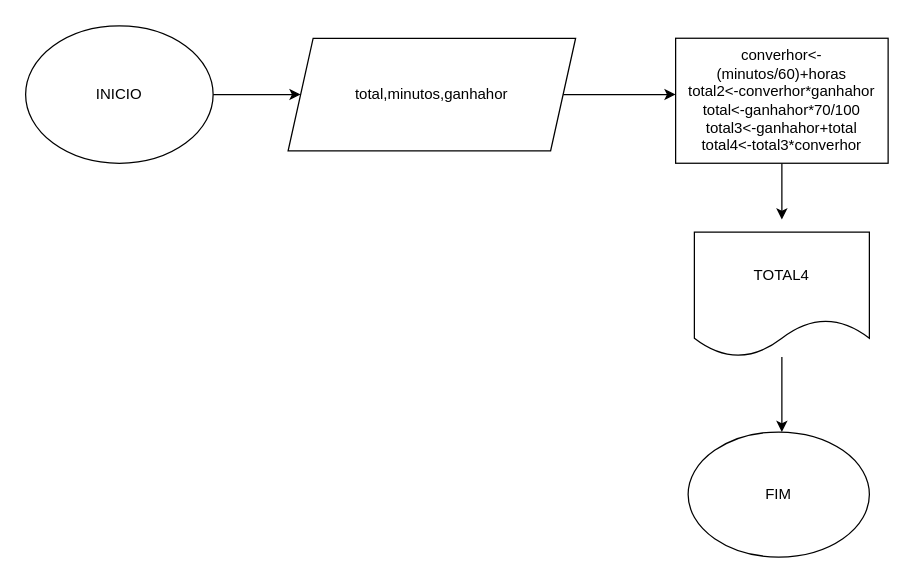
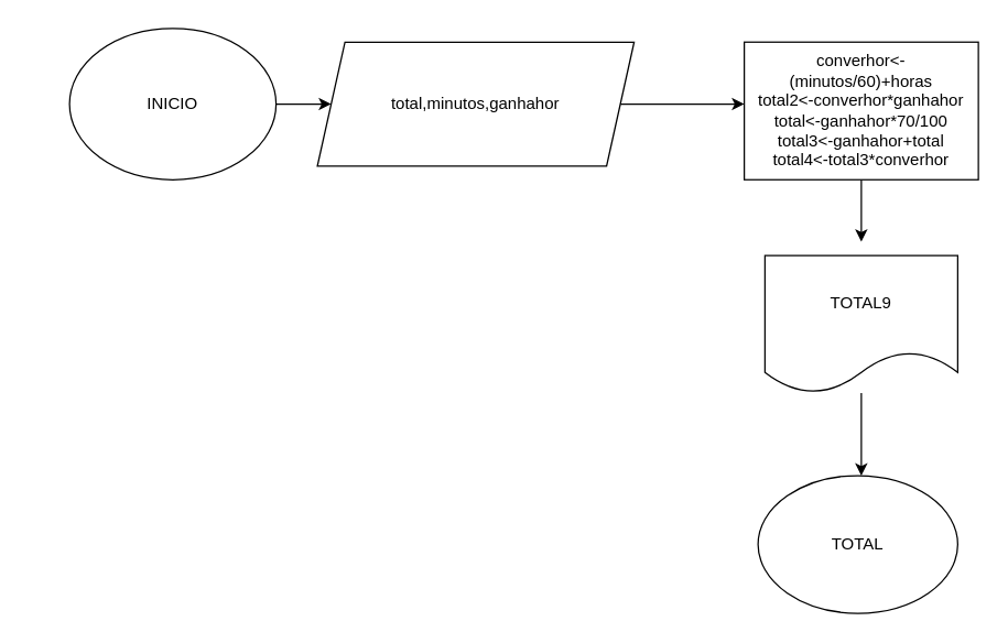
  <mxCell id="0" />
  <mxCell id="1" parent="0" />
  <mxCell id="2" style="edgeStyle=orthogonalEdgeStyle;rounded=0;orthogonalLoop=1;jettySize=auto;html=1;" edge="1" parent="1" source="3" target="5"><mxGeometry relative="1" as="geometry"><mxPoint x="230" y="75" as="targetPoint" /></mxGeometry></mxCell>
- <mxCell id="3" value="INICIO" style="ellipse;whiteSpace=wrap;html=1;" vertex="1" parent="1"><mxGeometry x="20" y="20" width="150" height="110" as="geometry" /></mxCell>
+ <mxCell id="3" value="INICIO" style="ellipse;whiteSpace=wrap;html=1;" vertex="1" parent="1"><mxGeometry x="50" y="20" width="150" height="110" as="geometry" /></mxCell>
  <mxCell id="4" style="edgeStyle=orthogonalEdgeStyle;rounded=0;orthogonalLoop=1;jettySize=auto;html=1;" edge="1" parent="1" source="5"><mxGeometry relative="1" as="geometry"><mxPoint x="540" y="75" as="targetPoint" /></mxGeometry></mxCell>
  <mxCell id="5" value="total,minutos,ganhahor" style="shape=parallelogram;perimeter=parallelogramPerimeter;whiteSpace=wrap;html=1;fixedSize=1;" vertex="1" parent="1"><mxGeometry x="230" y="30" width="230" height="90" as="geometry" /></mxCell>
  <mxCell id="6" style="edgeStyle=orthogonalEdgeStyle;rounded=0;orthogonalLoop=1;jettySize=auto;html=1;" edge="1" parent="1" source="7"><mxGeometry relative="1" as="geometry"><mxPoint x="625" y="175" as="targetPoint" /></mxGeometry></mxCell>
  <mxCell id="7" value="&lt;div&gt;converhor&amp;lt;- (minutos/60)+horas&lt;/div&gt;&lt;div&gt;total2&amp;lt;-converhor*ganhahor&lt;/div&gt;&lt;div&gt;total&amp;lt;-ganhahor*70/100&lt;/div&gt;&lt;div&gt;total3&amp;lt;-ganhahor+total&lt;/div&gt;&lt;div&gt;total4&amp;lt;-total3*converhor&lt;/div&gt;" style="rounded=0;whiteSpace=wrap;html=1;" vertex="1" parent="1"><mxGeometry x="540" y="30" width="170" height="100" as="geometry" /></mxCell>
  <mxCell id="8" style="edgeStyle=orthogonalEdgeStyle;rounded=0;orthogonalLoop=1;jettySize=auto;html=1;" edge="1" parent="1" source="9"><mxGeometry relative="1" as="geometry"><mxPoint x="625" y="345" as="targetPoint" /></mxGeometry></mxCell>
- <mxCell id="9" value="TOTAL4" style="shape=document;whiteSpace=wrap;html=1;boundedLbl=1;" vertex="1" parent="1"><mxGeometry x="555" y="185" width="140" height="100" as="geometry" /></mxCell>
- <mxCell id="10" value="FIM" style="ellipse;whiteSpace=wrap;html=1;" vertex="1" parent="1"><mxGeometry x="550" y="345" width="145" height="100" as="geometry" /></mxCell>
+ <mxCell id="9" value="TOTAL9" style="shape=document;whiteSpace=wrap;html=1;boundedLbl=1;" vertex="1" parent="1"><mxGeometry x="555" y="185" width="140" height="100" as="geometry" /></mxCell>
+ <mxCell id="10" value="TOTAL" style="ellipse;whiteSpace=wrap;html=1;" vertex="1" parent="1"><mxGeometry x="550" y="345" width="145" height="100" as="geometry" /></mxCell>
